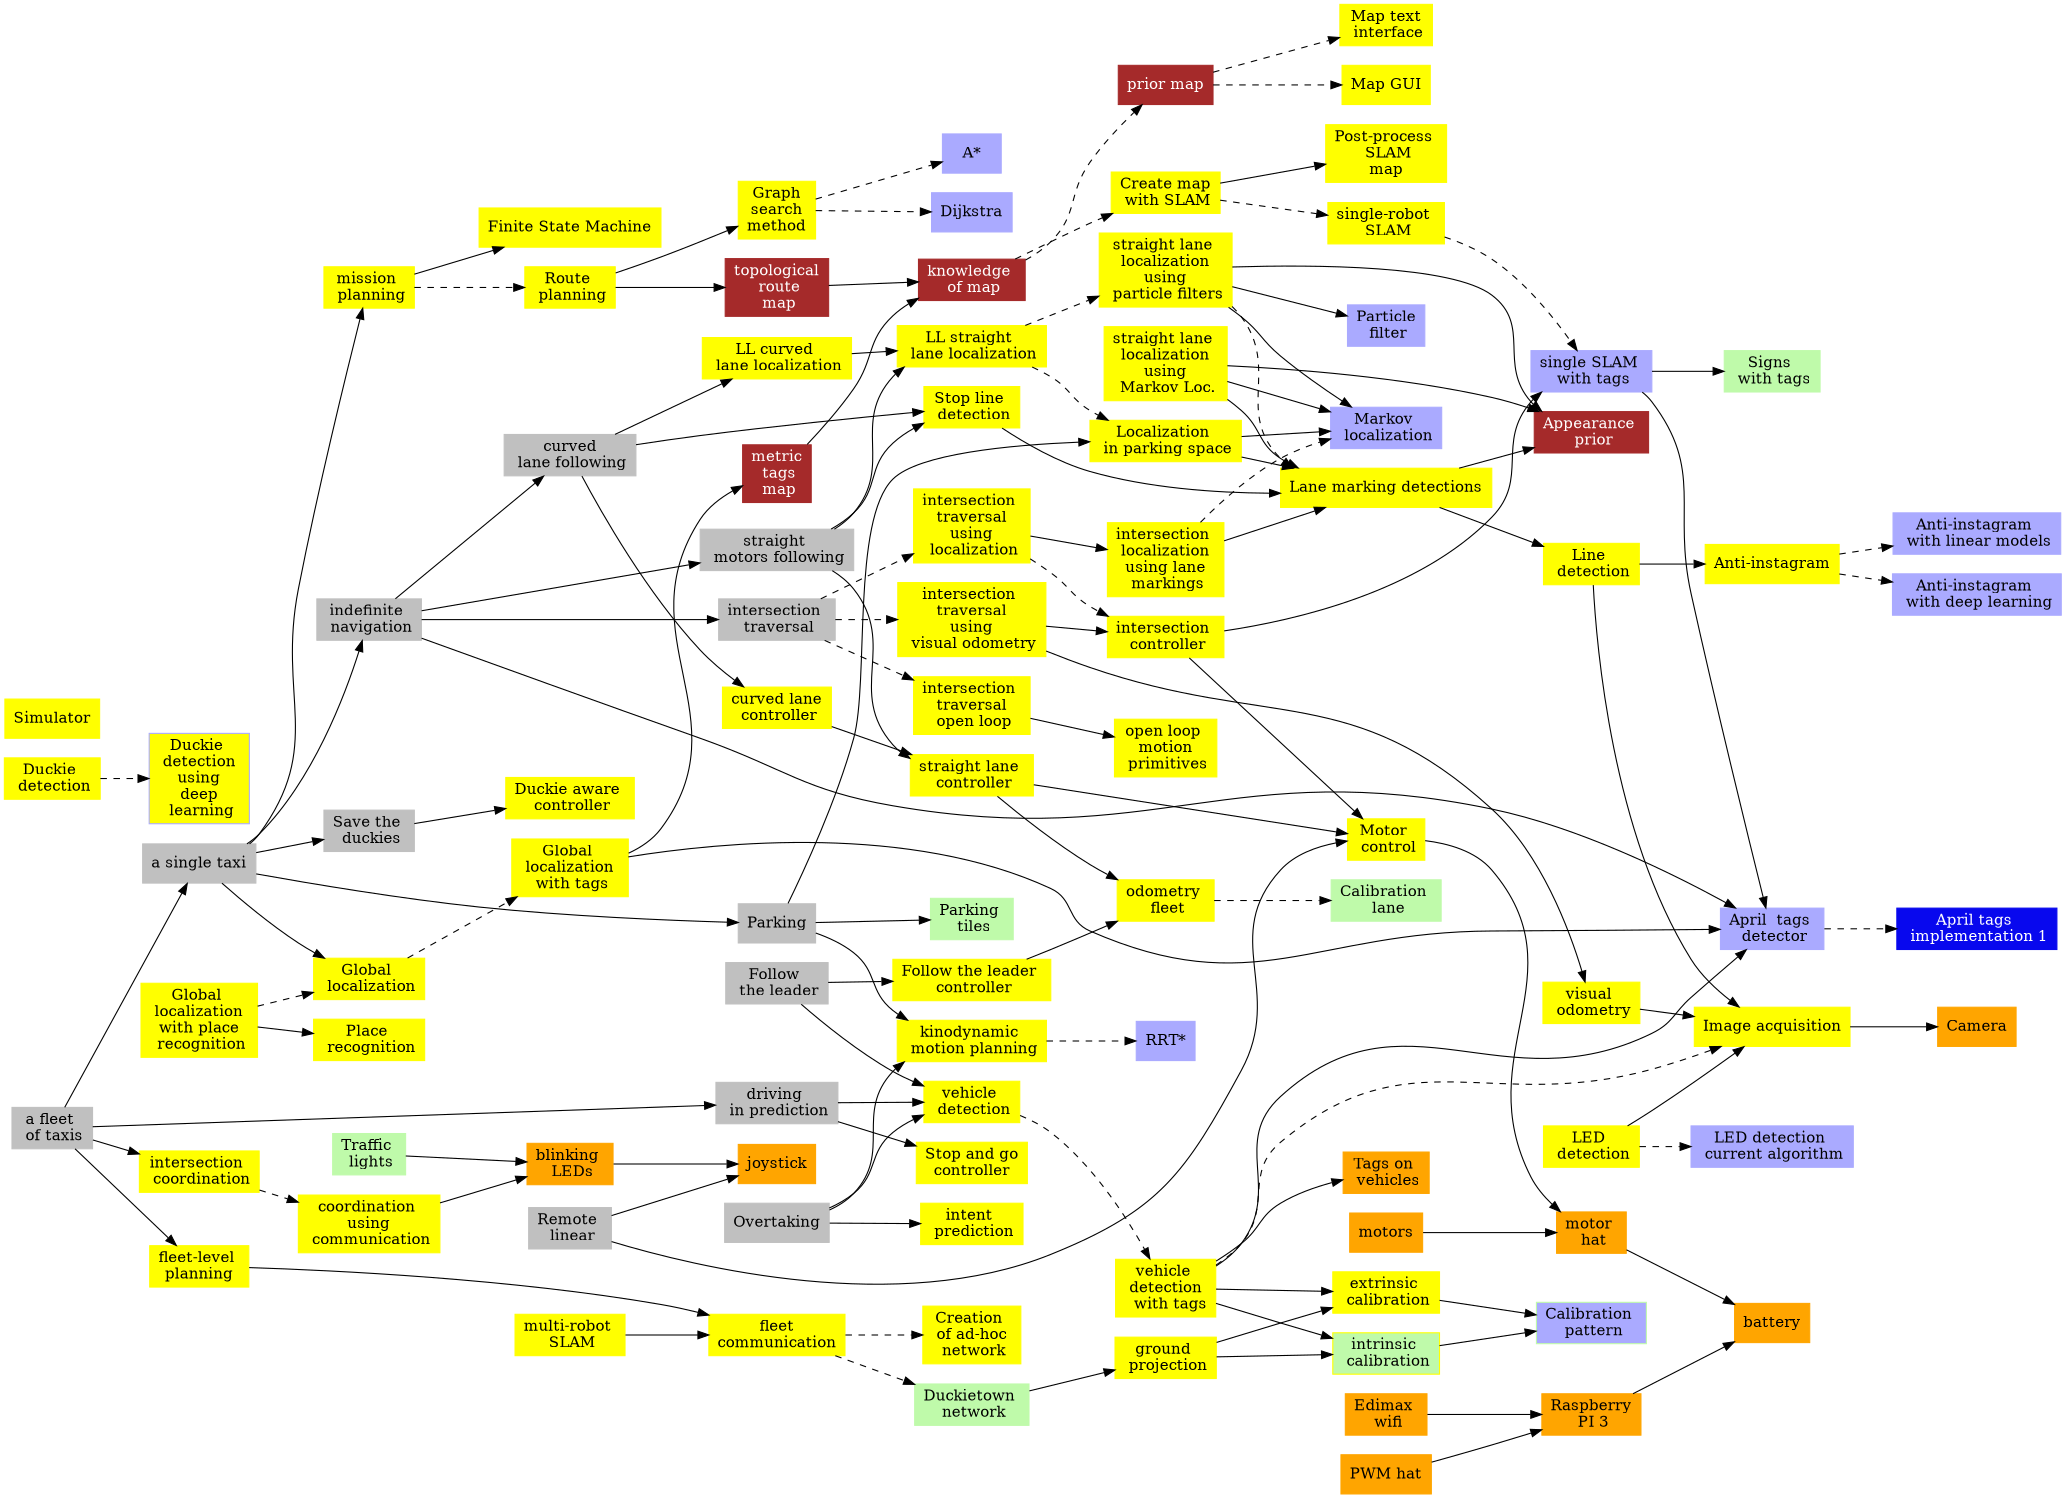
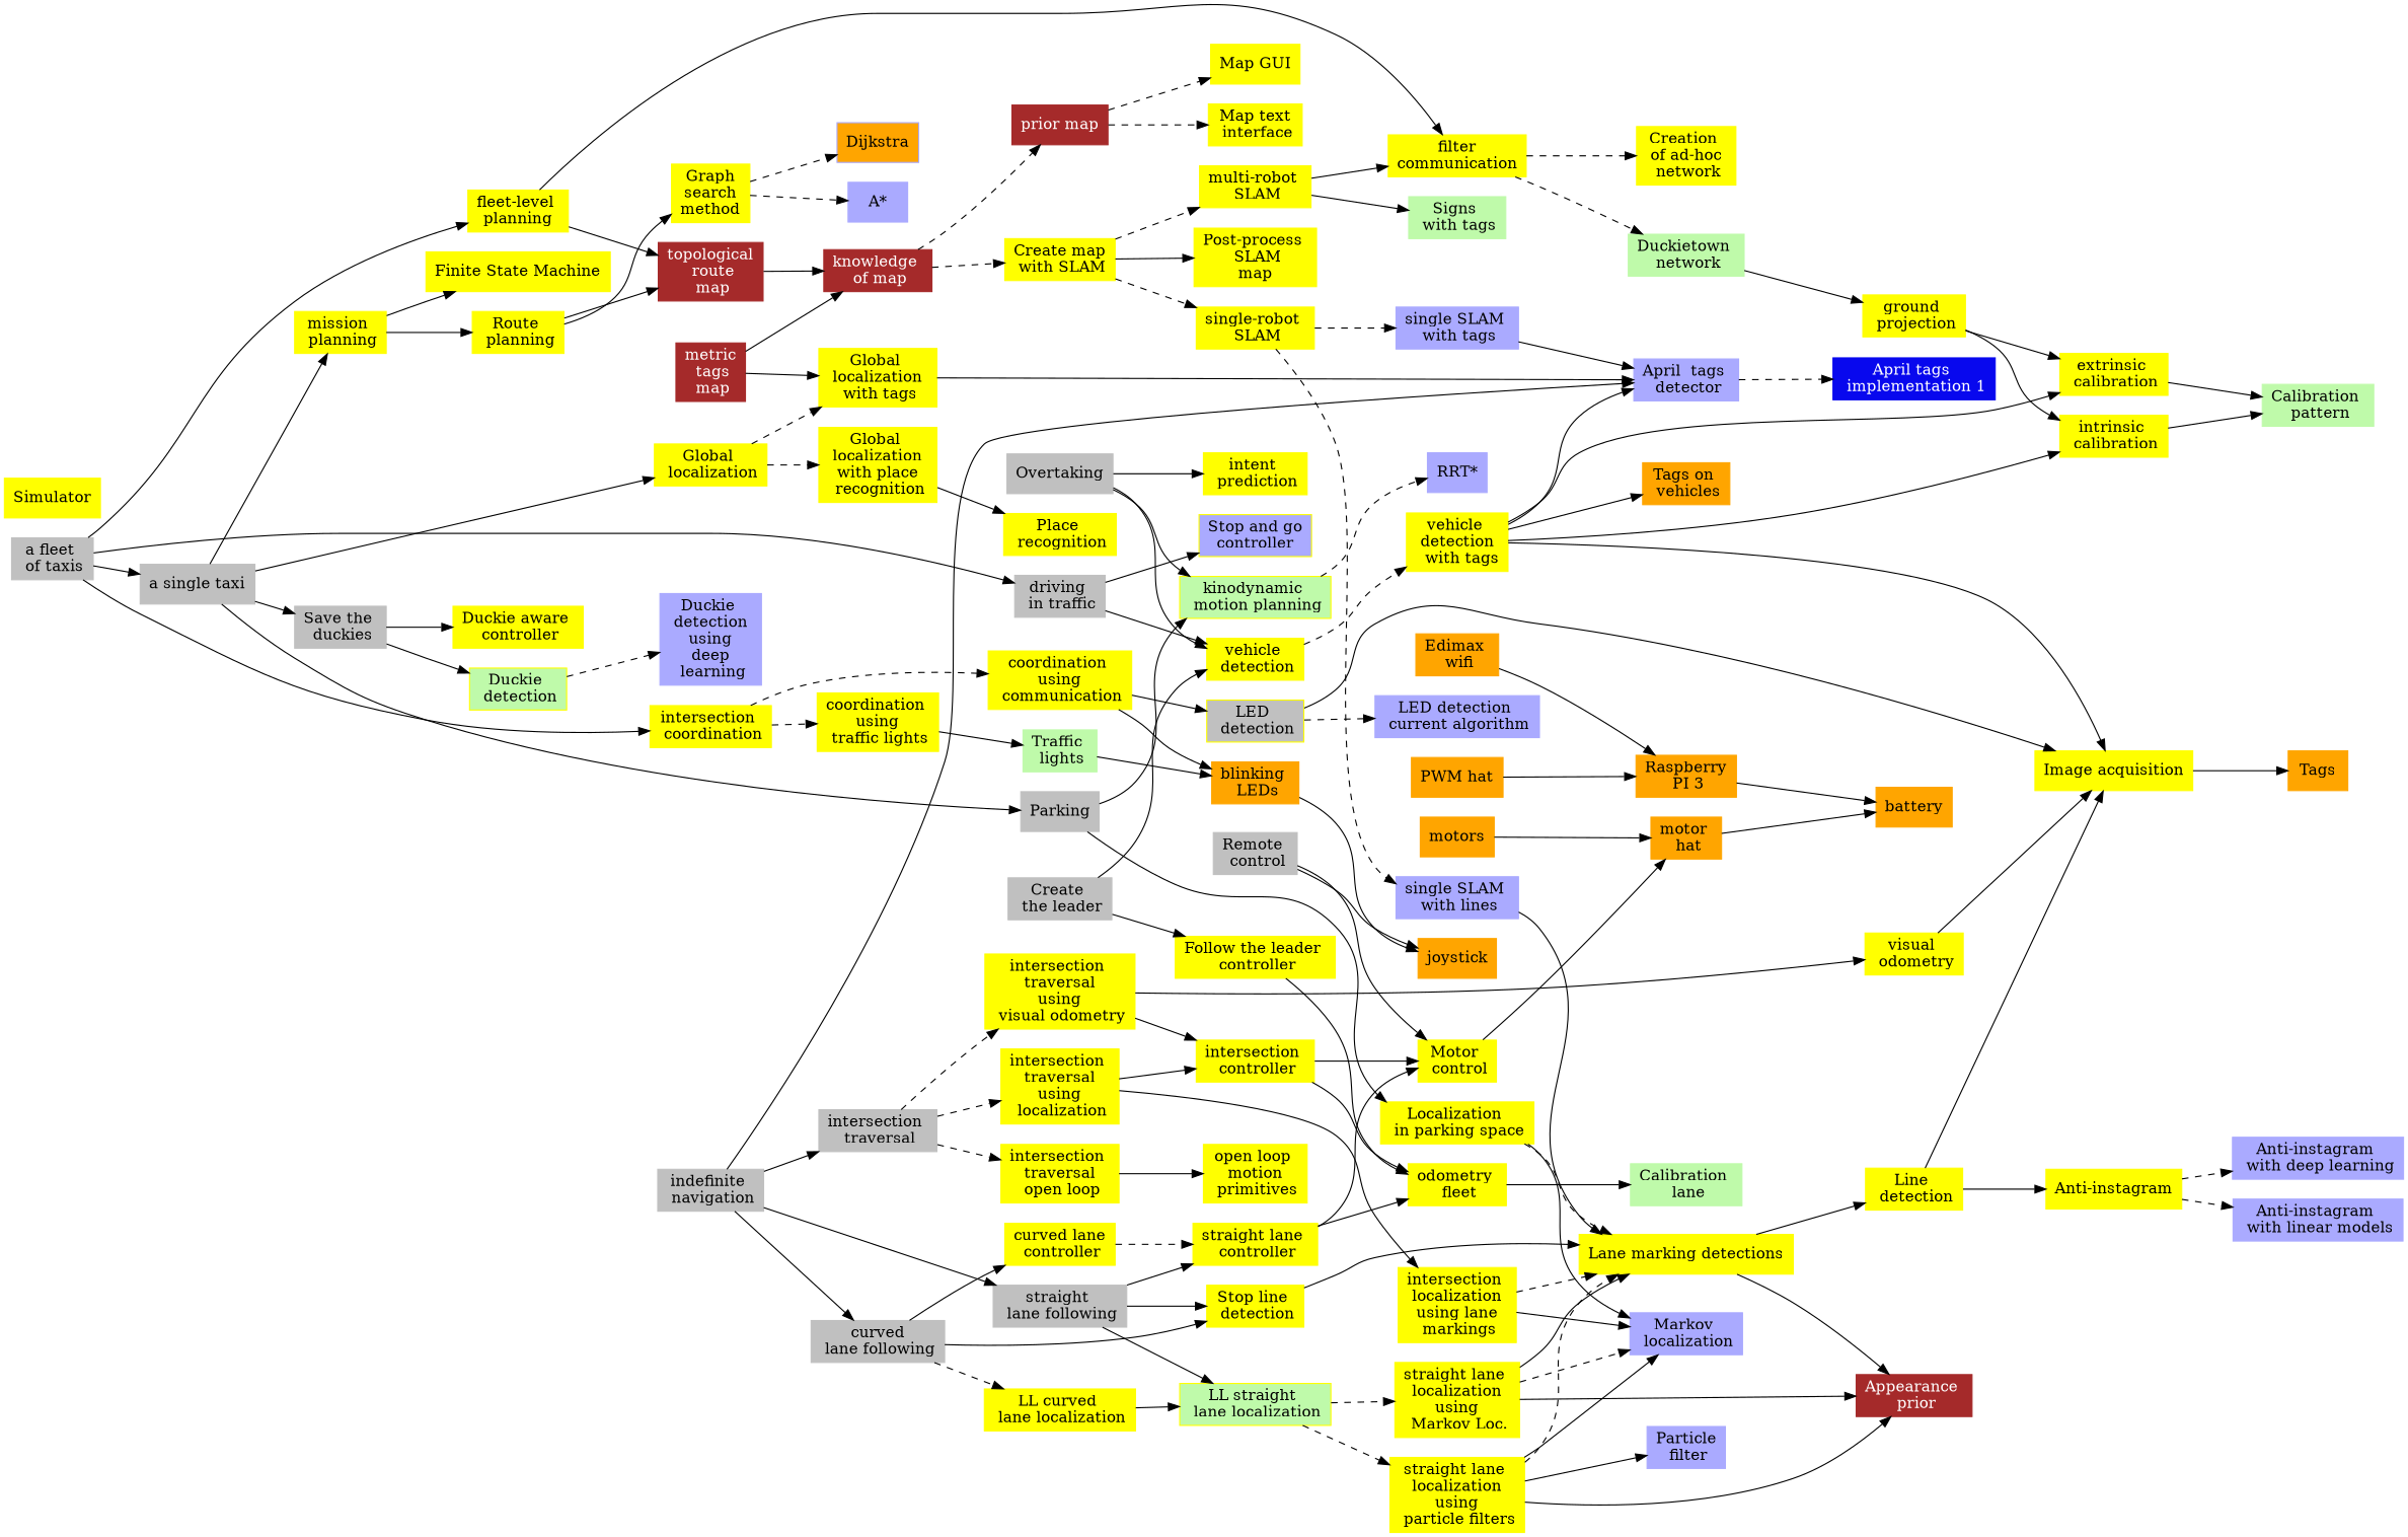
  digraph {
    rankdir=LR
    node [color=yellow shape=box style=filled]
    n1 [color=grey label="a fleet \n of taxis"]
-   n2 [color=grey label="Follow \n the leader"]
-   n3 [color=grey label="Remote \n linear"]
-   n4 [color=grey label="straight \n motors following"]
+   n2 [color=grey label="Create \n the leader"]
+   n3 [color=grey label="Remote \n control"]
+   n4 [color=grey label="straight \n lane following"]
    n5 [color=grey label="curved\n lane following"]
    n6 [color=grey label="intersection \n traversal"]
    n7 [color=grey label="a single taxi"]
    n8 [color=grey label="indefinite \n navigation"]
-   n9 [color=grey label="driving \n in prediction"]
+   n9 [color=grey label="driving \n in traffic"]
    n10 [color=grey label=Parking]
    n11 [color=grey label=Overtaking]
    n12 [color=grey label="Save the \n duckies"]
    n13 [label="Lane marking detections"]
-   n14 [label="Stop and go\ncontroller"]
-   n15 [label="kinodynamic \n motion planning"]
+   n14 [label="Stop and go\ncontroller" fillcolor="#AAAAFF"]
+   n15 [label="kinodynamic \n motion planning" fillcolor="#BFFAAA"]
    n16 [label="Localization \n in parking space"]
    n17 [label="fleet-level \nplanning"]
    n18 [label="straight lane \n controller"]
    n19 [label="curved lane\n controller"]
-   n20 [label="LL straight \n lane localization"]
+   n20 [label="LL straight \n lane localization" fillcolor="#BFFAAA"]
    n21 [label="LL curved \n lane localization"]
    n22 [label="intersection \n localization \n using lane \n markings"]
    n23 [label="intersection \n controller"]
-   n24 [label="fleet\ncommunication"]
+   n24 [label="filter\ncommunication"]
    n25 [label="odometry \n fleet"]
    n26 [label="Stop line \n detection"]
    n27 [label="Global \n localization"]
    n28 [label="Place \n recognition"]
    n29 [label="extrinsic \n calibration"]
-   n30 [label="intrinsic \n calibration" fillcolor="#BFFAAA"]
+   n30 [label="intrinsic \n calibration"]
    n31 [label="intersection \n coordination"]
    n32 [label="Anti-instagram"]
    n33 [label="Motor \n control"]
-   n34 [label="LED \n detection"]
+   n34 [label="LED \n detection" fillcolor=grey]
    n35 [label="vehicle \n detection"]
    n36 [label="Route \n planning"]
    n37 [label="multi-robot \n SLAM"]
    n38 [label="single-robot \n SLAM"]
    n39 [label="Line \n detection"]
    n40 [label="ground \n projection"]
    n41 [label="visual \n odometry"]
    n42 [label="open loop \n motion \n primitives"]
    n43 [label="mission \n planning"]
    n44 [label="Creation \n of ad-hoc \n network"]
    n45 [label="Image acquisition"]
    n46 [label="intent \n prediction"]
-   n47 [label="Duckie \n detection"]
+   n47 [label="Duckie \n detection" fillcolor="#BFFAAA"]
    n48 [label=Simulator]
    n49 [label="Graph\nsearch\nmethod"]
    n50 [label="Map GUI"]
    n51 [label="Map text\n interface"]
    n52 [label="Finite State Machine"]
    n53 [label="Post-process \n SLAM\nmap"]
    n54 [label="Create map\n with SLAM"]
    n55 [label="Duckie aware \n controller"]
+   n56 [label="coordination \n using \n traffic lights"]
    n57 [label="coordination \n using \n communication"]
    n58 [label="straight lane \n localization \n using \n Markov Loc."]
    n59 [label="straight lane \n localization \n using \n particle filters"]
    n60 [label="Global \n localization \n with tags"]
    n61 [label="Global \n localization \n with place \n recognition"]
    n62 [label="vehicle \n detection \n  with tags"]
    n63 [label="Follow the leader \n controller"]
    n64 [label="intersection \n traversal \n using \n visual odometry"]
    n65 [label="intersection \n traversal \n open loop"]
    n66 [label="intersection \n traversal \n using \n localization"]
    n67 [color="#AAAAFF" label="April  tags \n detector"]
-   n68 [color="#AAAAFF" label=Dijkstra]
+   n68 [color="#AAAAFF" label=Dijkstra fillcolor=orange]
    n69 [color="#AAAAFF" label="A*"]
    n70 [color="#AAAAFF" label="RRT*"]
    n71 [color="#AAAAFF" label="Anti-instagram \n with linear models"]
    n72 [color="#AAAAFF" label="Anti-instagram \n with deep learning"]
    n73 [color="#AAAAFF" label="LED detection \n current algorithm"]
+   n74 [color="#AAAAFF" label="single SLAM \n with lines"]
    n75 [color="#AAAAFF" label="single SLAM \n with tags"]
-   n76 [color="#AAAAFF" label="Duckie \n detection \n using \n deep \n learning" fillcolor=yellow]
+   n76 [color="#AAAAFF" label="Duckie \n detection \n using \n deep \n learning"]
    n77 [color="#AAAAFF" label="Markov \n localization"]
    n78 [color="#AAAAFF" label="Particle\n filter"]
    n79 [color="#0808EE" fontcolor=white label="April tags \n implementation 1" shape=record]
    n80 [color=brown fontcolor=white label="Appearance \n prior"]
    n81 [color=brown fontcolor=white label="prior map"]
    n82 [color=brown fontcolor=white label="knowledge \n of map"]
    n83 [color=brown fontcolor=white label="topological\n route\n map"]
    n84 [color=brown fontcolor=white label="metric\n tags\n map"]
    n85 [color=orange label="PWM hat"]
    n86 [color=orange label="blinking \n LEDs"]
    n87 [color=orange label="motor \n hat"]
    n88 [color=orange label=motors]
    n89 [color=orange label=battery]
    n90 [color=orange label="Edimax \n wifi"]
    n91 [color=orange label=joystick]
    n92 [color=orange label="Raspberry\n PI 3"]
-   n93 [color=orange label=Camera]
+   n93 [color=orange label=Tags]
    n94 [color=orange label="Tags on \n vehicles"]
    n95 [color="#BFFAAA" label="Traffic \n lights"]
    n96 [color="#BFFAAA" label="Duckietown \n network"]
    n97 [color="#BFFAAA" label="Signs \n with tags"]
    n98 [color="#BFFAAA" label="Calibration \n lane"]
-   n99 [color="#BFFAAA" label="Calibration \n pattern" fillcolor="#AAAAFF"]
-   n100 [color="#BFFAAA" label="Parking \n tiles"]
+   n99 [color="#BFFAAA" label="Calibration \n pattern"]
    subgraph sub_1 {
      n1
      n2
      n3
      n4
      n5
      n6
      n7
      n8
      n9
      n10
      n11
      n12
    }
    subgraph sub_2 {
      n13
      n14
      n15
      n16
      n17
      n18
      n19
      n20
      n21
      n22
      n23
      n24
      n25
      n26
      n27
      n28
      n29
      n30
      n31
      n32
      n33
      n34
      n35
      n36
      n37
      n38
      n39
      n40
      n41
      n42
      n43
      n44
      n45
      n46
      n47
      n48
      n49
      n50
      n51
      n52
      n53
      n54
      n55
+     n56
      n57
      n58
      n59
      n60
      n61
      n62
      n63
      n64
      n65
      n66
    }
    subgraph sub_3 {
      n67
      n68
      n69
      n70
      n71
      n72
      n73
+     n74
      n75
      n76
      n77
      n78
    }
    subgraph sub_4 {
      n79
    }
    subgraph sub_5 {
      n80
      n81
      n82
      n83
      n84
    }
    subgraph sub_6 {
      n85
      n86
      n87
      n88
      n89
      n90
      n91
      n92
      n93
      n94
    }
    subgraph sub_7 {
      n95
      n96
      n97
      n98
      n99
-     n100
    }
    n1 -> n7
    n1 -> n9
    n1 -> n17
    n1 -> n31
    n2 -> n35
    n2 -> n63
    n3 -> n33
    n3 -> n91
    n4 -> n18
    n4 -> n20
    n4 -> n26
    n5 -> n19
-   n5 -> n21
+   n5 -> n21 [style=dashed]
    n5 -> n26
    n6 -> n64 [style=dashed]
    n6 -> n65 [style=dashed]
    n6 -> n66 [style=dashed]
-   n7 -> n8
    n7 -> n10
    n7 -> n12
    n7 -> n27
    n7 -> n43
    n8 -> n4
    n8 -> n5
    n8 -> n6
    n8 -> n67
    n9 -> n14
    n9 -> n35
    n10 -> n15
    n10 -> n16
-   n10 -> n100
    n11 -> n15
    n11 -> n35
    n11 -> n46
+   n12 -> n47
    n12 -> n55
    n13 -> n39
    n13 -> n80
    n15 -> n70 [style=dashed]
-   n16 -> n13
+   n16 -> n13 [style=dashed]
    n16 -> n77
    n17 -> n24
+   n17 -> n83
    n18 -> n25
    n18 -> n33
-   n19 -> n18
-   n20 -> n16 [style=dashed]
+   n19 -> n18 [style=dashed]
+   n20 -> n58 [style=dashed]
    n20 -> n59 [style=dashed]
    n21 -> n20
-   n22 -> n13
-   n22 -> n77 [style=dashed]
-   n23 -> n75
+   n22 -> n13 [style=dashed]
+   n22 -> n77
+   n23 -> n25
    n23 -> n33
    n24 -> n44 [style=dashed]
    n24 -> n96 [style=dashed]
-   n25 -> n98 [style=dashed]
+   n25 -> n98
    n26 -> n13
    n27 -> n60 [style=dashed]
-   n61 -> n27 [style=dashed]
+   n27 -> n61 [style=dashed]
    n29 -> n99
    n30 -> n99
+   n31 -> n56 [style=dashed]
    n31 -> n57 [style=dashed]
    n32 -> n71 [style=dashed]
    n32 -> n72 [style=dashed]
    n33 -> n87
    n34 -> n45
    n34 -> n73 [style=dashed]
    n35 -> n62 [style=dashed]
    n36 -> n49
    n36 -> n83
    n37 -> n24
+   n38 -> n74 [style=dashed]
    n38 -> n75 [style=dashed]
    n39 -> n32
    n39 -> n45
    n40 -> n29
    n40 -> n30
    n41 -> n45
-   n43 -> n36 [style=dashed]
+   n43 -> n36
    n43 -> n52
    n45 -> n93
    n47 -> n76 [style=dashed]
    n49 -> n68 [style=dashed]
    n49 -> n69 [style=dashed]
+   n54 -> n37 [style=dashed]
    n54 -> n38 [style=dashed]
    n54 -> n53
+   n56 -> n95
+   n57 -> n34
    n57 -> n86
    n58 -> n13
-   n58 -> n77
+   n58 -> n77 [style=dashed]
    n58 -> n80
    n59 -> n13 [style=dashed]
    n59 -> n77
    n59 -> n78
    n59 -> n80
    n60 -> n67
-   n60 -> n84
+   n84 -> n60
    n61 -> n28
    n62 -> n29
    n62 -> n30
-   n62 -> n45 [style=dashed]
+   n62 -> n45
    n62 -> n67
    n62 -> n94
    n63 -> n25
    n64 -> n23
    n64 -> n41
    n65 -> n42
    n66 -> n22
-   n66 -> n23 [style=dashed]
+   n66 -> n23
    n67 -> n79 [style=dashed]
+   n74 -> n13
    n75 -> n67
-   n75 -> n97
+   n37 -> n97
    n81 -> n50 [style=dashed]
    n81 -> n51 [style=dashed]
    n82 -> n54 [style=dashed]
    n82 -> n81 [style=dashed]
    n83 -> n82
    n84 -> n82
    n85 -> n92
    n86 -> n91
    n87 -> n89
    n88 -> n87
    n90 -> n92
    n92 -> n89
    n95 -> n86
    n96 -> n40
  }
